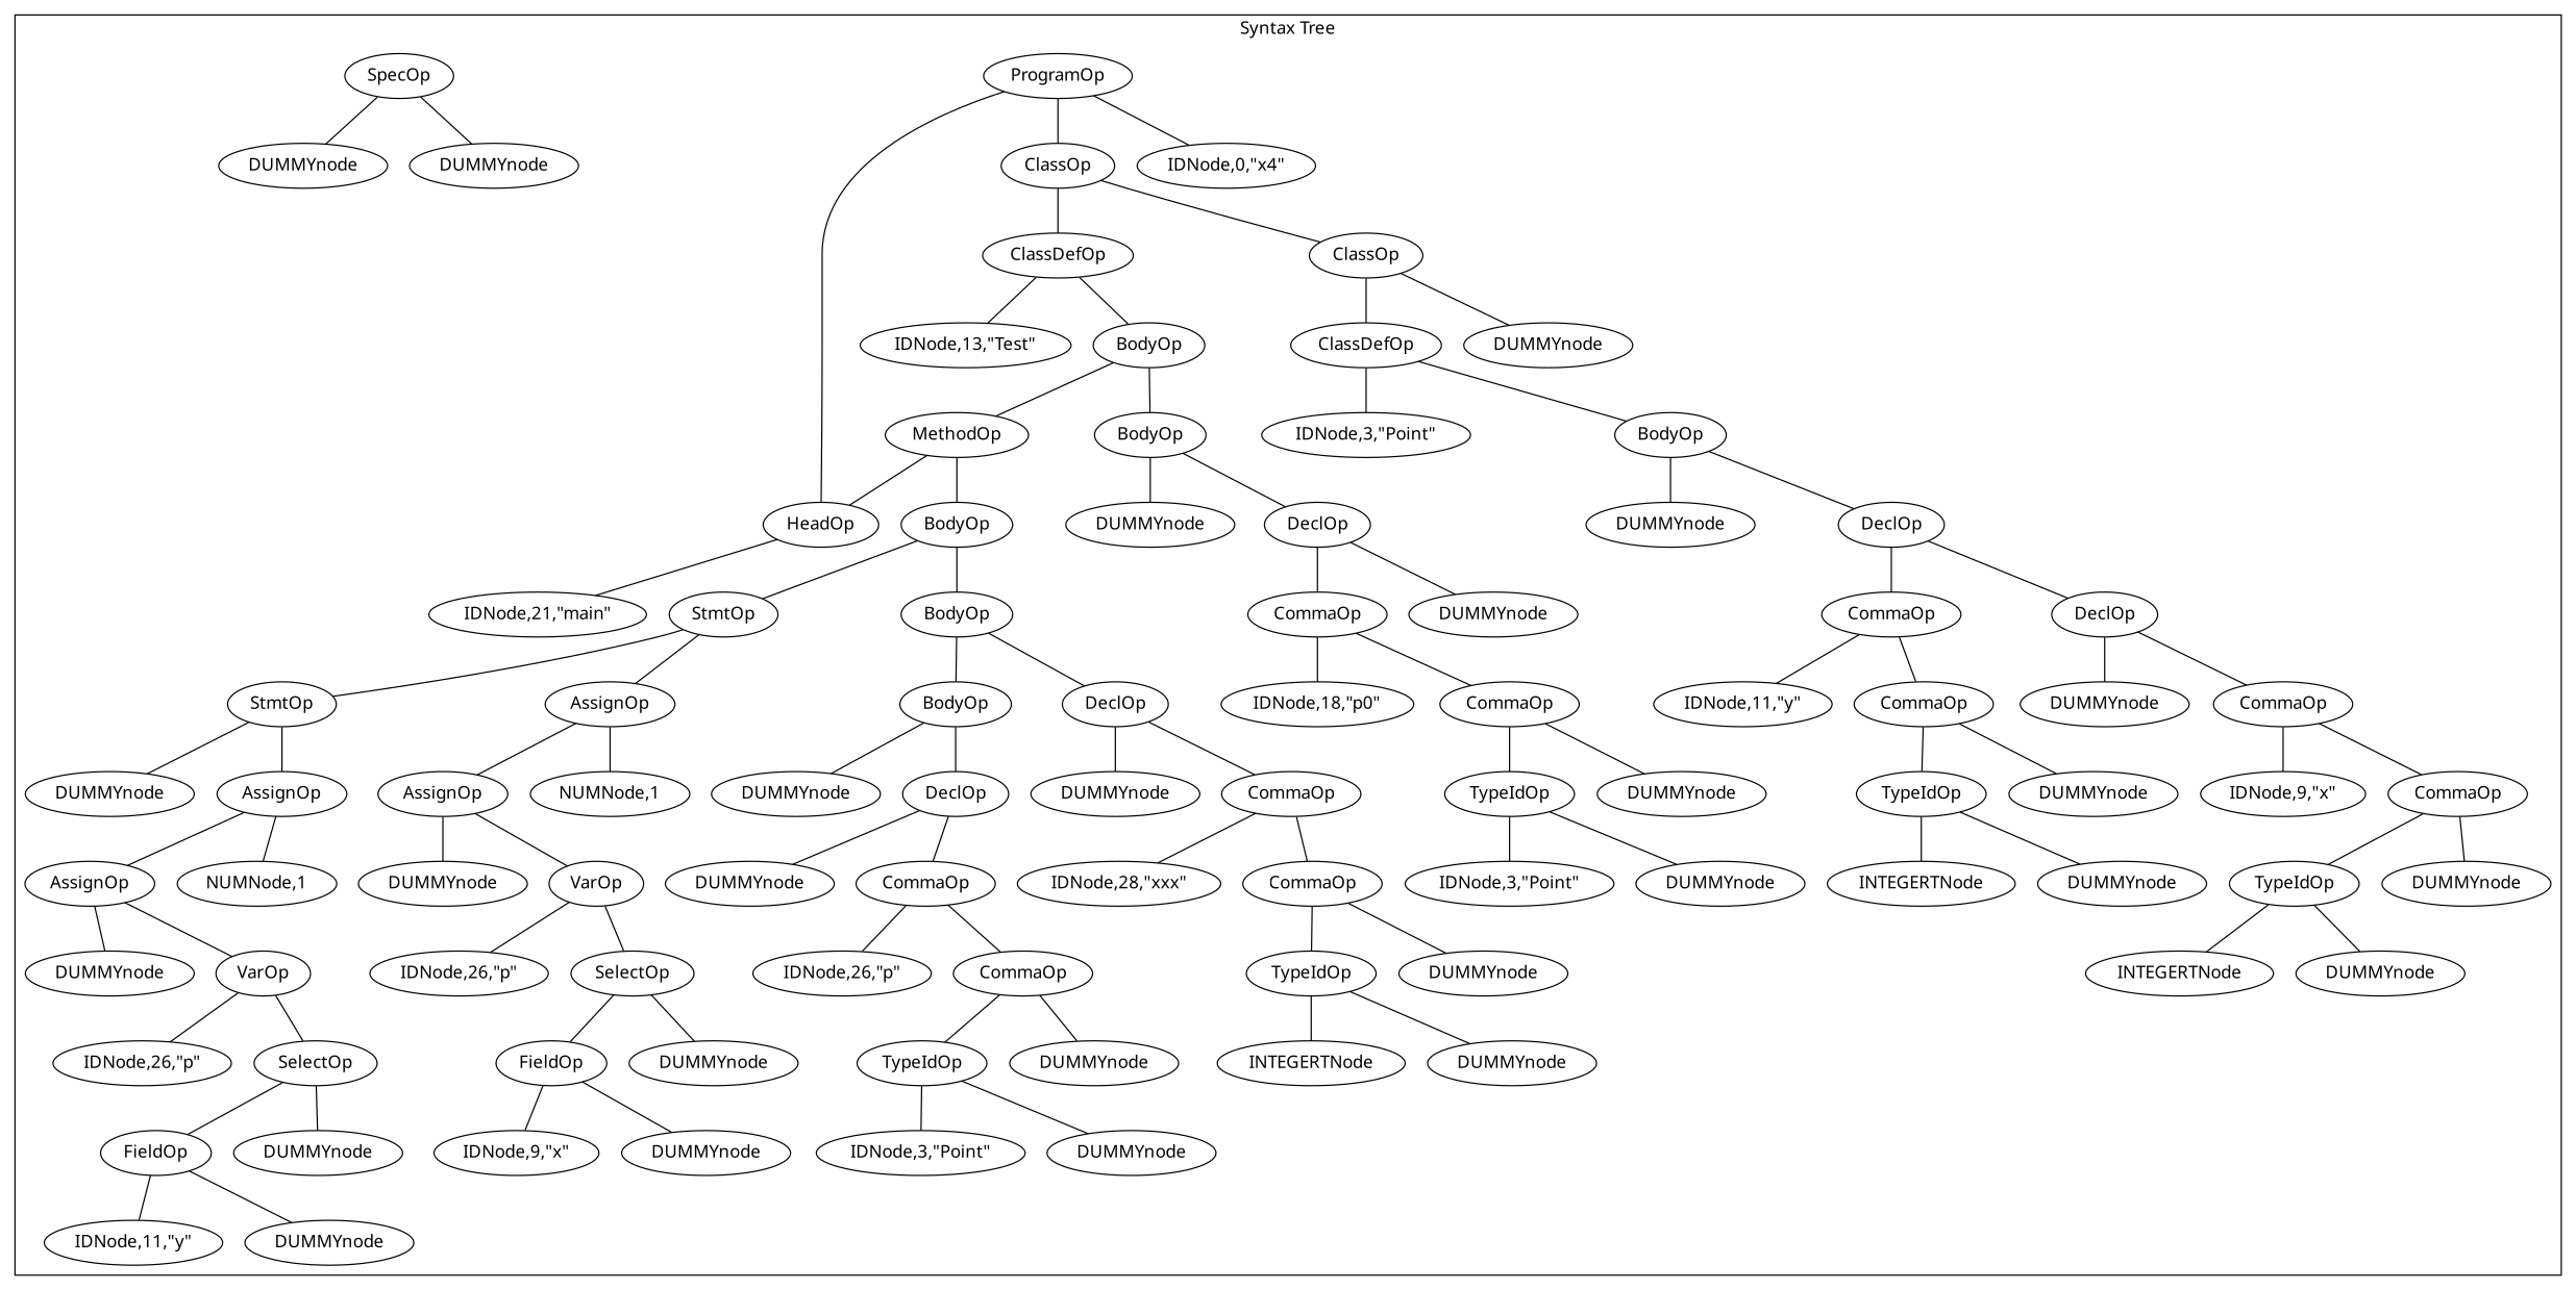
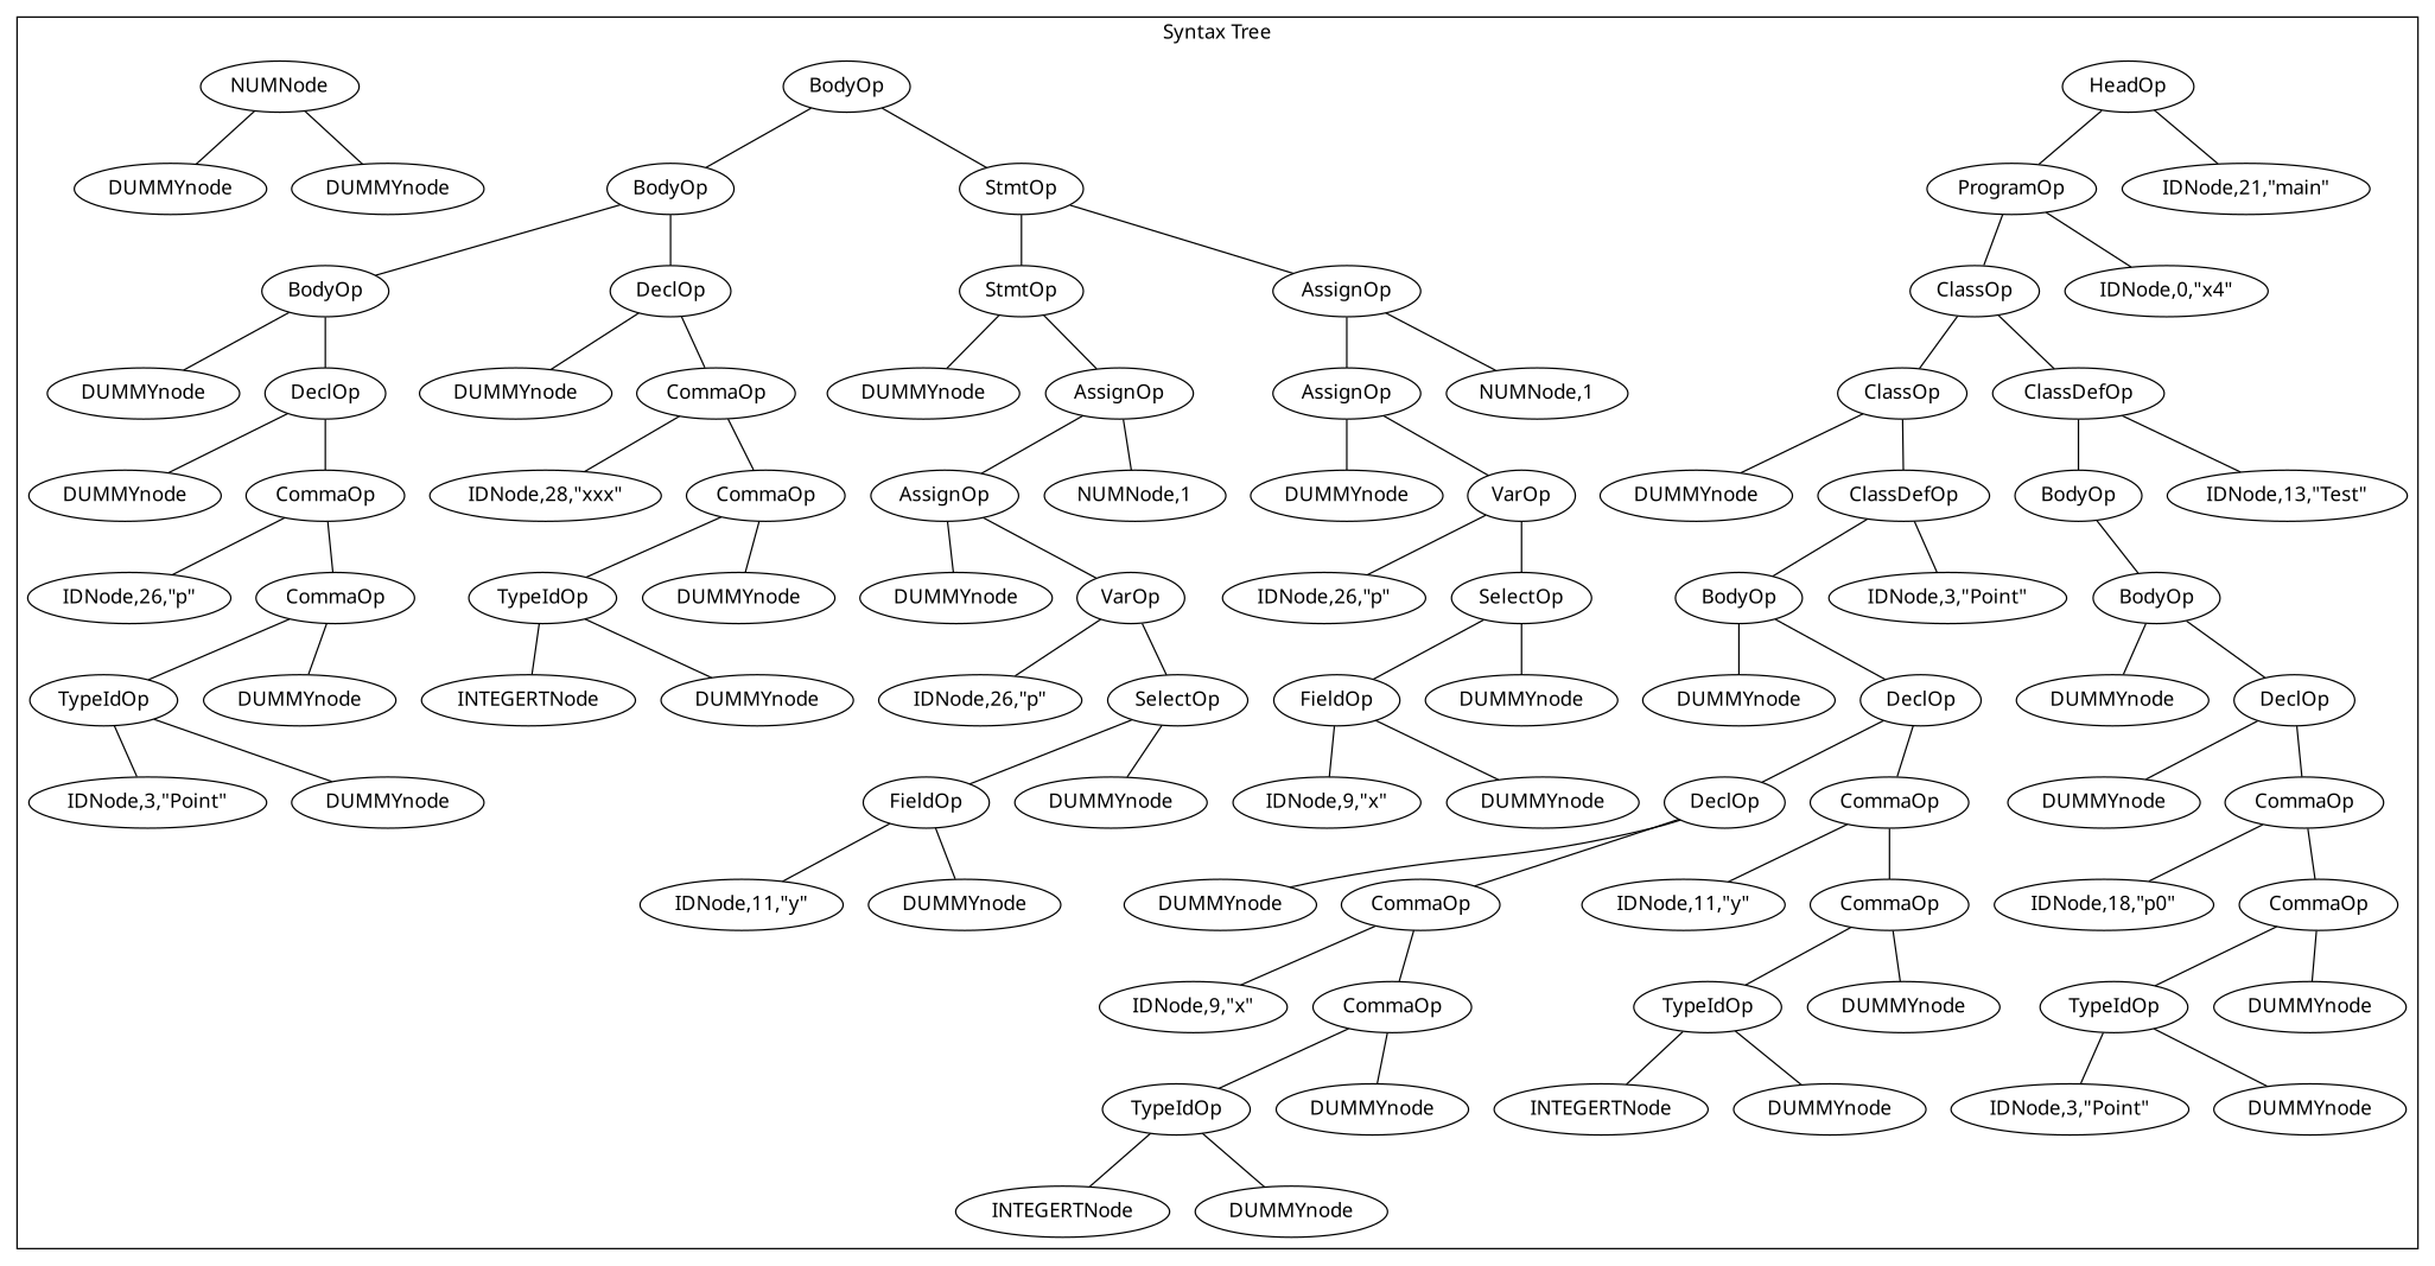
  graph {
    fontname="Noto Sans"
    node [fontname="Noto Sans"]
    edge [fontname="Noto Sans"]
    n1 [label=ProgramOp]
    n2 [label=ClassOp]
    n3 [label="IDNode,0,\"x4\""]
    n4 [label=ClassOp]
    n5 [label=ClassDefOp]
    n6 [label=DUMMYnode]
    n7 [label=ClassDefOp]
    n8 [label=BodyOp]
    n9 [label="IDNode,3,\"Point\""]
    n10 [label=DUMMYnode]
    n11 [label=DeclOp]
    n12 [label=DeclOp]
    n13 [label=CommaOp]
    n14 [label=DUMMYnode]
    n15 [label=CommaOp]
    n16 [label="IDNode,9,\"x\""]
    n17 [label=CommaOp]
    n18 [label=TypeIdOp]
    n19 [label=DUMMYnode]
    n20 [label=INTEGERTNode]
    n21 [label=DUMMYnode]
    n22 [label="IDNode,11,\"y\""]
    n23 [label=CommaOp]
    n24 [label=TypeIdOp]
    n25 [label=DUMMYnode]
    n26 [label=INTEGERTNode]
    n27 [label=DUMMYnode]
    n28 [label=BodyOp]
    n29 [label="IDNode,13,\"Test\""]
    n30 [label=BodyOp]
-   n31 [label=MethodOp]
    n32 [label=DUMMYnode]
    n33 [label=DeclOp]
    n34 [label=DUMMYnode]
    n35 [label=CommaOp]
    n36 [label="IDNode,18,\"p0\""]
    n37 [label=CommaOp]
    n38 [label=TypeIdOp]
    n39 [label=DUMMYnode]
    n40 [label="IDNode,3,\"Point\""]
    n41 [label=DUMMYnode]
    n42 [label=HeadOp]
    n43 [label=BodyOp]
    n44 [label="IDNode,21,\"main\""]
-   n45 [label=SpecOp]
+   n45 [label=NUMNode]
    n46 [label=DUMMYnode]
    n47 [label=DUMMYnode]
    n48 [label=BodyOp]
    n49 [label=StmtOp]
    n50 [label=BodyOp]
    n51 [label=DeclOp]
    n52 [label=DUMMYnode]
    n53 [label=DeclOp]
    n54 [label=DUMMYnode]
    n55 [label=CommaOp]
    n56 [label="IDNode,26,\"p\""]
    n57 [label=CommaOp]
    n58 [label=TypeIdOp]
    n59 [label=DUMMYnode]
    n60 [label="IDNode,3,\"Point\""]
    n61 [label=DUMMYnode]
    n62 [label=DUMMYnode]
    n63 [label=CommaOp]
    n64 [label="IDNode,28,\"xxx\""]
    n65 [label=CommaOp]
    n66 [label=TypeIdOp]
    n67 [label=DUMMYnode]
    n68 [label=INTEGERTNode]
    n69 [label=DUMMYnode]
    n70 [label=StmtOp]
    n71 [label=AssignOp]
    n72 [label=DUMMYnode]
    n73 [label=AssignOp]
    n74 [label=AssignOp]
    n75 [label="NUMNode,1"]
    n76 [label=DUMMYnode]
    n77 [label=VarOp]
    n78 [label="IDNode,26,\"p\""]
    n79 [label=SelectOp]
    n80 [label=FieldOp]
    n81 [label=DUMMYnode]
    n82 [label="IDNode,11,\"y\""]
    n83 [label=DUMMYnode]
    n84 [label=AssignOp]
    n85 [label="NUMNode,1"]
    n86 [label=DUMMYnode]
    n87 [label=VarOp]
    n88 [label="IDNode,26,\"p\""]
    n89 [label=SelectOp]
    n90 [label=FieldOp]
    n91 [label=DUMMYnode]
    n92 [label="IDNode,9,\"x\""]
    n93 [label=DUMMYnode]
    subgraph cluster_1 {
      label="Syntax Tree"
      n1
      n2
      n3
      n4
      n5
      n6
      n7
      n8
      n9
      n10
      n11
      n12
      n13
      n14
      n15
      n16
      n17
      n18
      n19
      n20
      n21
      n22
      n23
      n24
      n25
      n26
      n27
      n28
      n29
      n30
-     n31
      n32
      n33
      n34
      n35
      n36
      n37
      n38
      n39
      n40
      n41
      n42
      n43
      n44
      n45
      n46
      n47
      n48
      n49
      n50
      n51
      n52
      n53
      n54
      n55
      n56
      n57
      n58
      n59
      n60
      n61
      n62
      n63
      n64
      n65
      n66
      n67
      n68
      n69
      n70
      n71
      n72
      n73
      n74
      n75
      n76
      n77
      n78
      n79
      n80
      n81
      n82
      n83
      n84
      n85
      n86
      n87
      n88
      n89
      n90
      n91
      n92
      n93
    }
    n1 -- n2
    n1 -- n3
    n2 -- n4
    n2 -- n5
    n4 -- n6
    n4 -- n7
    n5 -- n28
    n5 -- n29
    n7 -- n8
    n7 -- n9
    n8 -- n10
    n8 -- n11
    n11 -- n12
    n11 -- n13
    n12 -- n14
    n12 -- n15
    n13 -- n22
    n13 -- n23
    n15 -- n16
    n15 -- n17
    n17 -- n18
    n17 -- n19
    n18 -- n20
    n18 -- n21
    n23 -- n24
    n23 -- n25
    n24 -- n26
    n24 -- n27
    n28 -- n30
-   n28 -- n31
    n30 -- n32
    n30 -- n33
-   n31 -- n42
-   n31 -- n43
    n33 -- n34
    n33 -- n35
    n35 -- n36
    n35 -- n37
    n37 -- n38
    n37 -- n39
    n38 -- n40
    n38 -- n41
    n42 -- n1
    n42 -- n44
    n43 -- n48
    n43 -- n49
    n45 -- n46
    n45 -- n47
    n48 -- n50
    n48 -- n51
    n49 -- n70
    n49 -- n71
    n50 -- n52
    n50 -- n53
    n51 -- n62
    n51 -- n63
    n53 -- n54
    n53 -- n55
    n55 -- n56
    n55 -- n57
    n57 -- n58
    n57 -- n59
    n58 -- n60
    n58 -- n61
    n63 -- n64
    n63 -- n65
    n65 -- n66
    n65 -- n67
    n66 -- n68
    n66 -- n69
    n70 -- n72
    n70 -- n73
    n71 -- n84
    n71 -- n85
    n73 -- n74
    n73 -- n75
    n74 -- n76
    n74 -- n77
    n77 -- n78
    n77 -- n79
    n79 -- n80
    n79 -- n81
    n80 -- n82
    n80 -- n83
    n84 -- n86
    n84 -- n87
    n87 -- n88
    n87 -- n89
    n89 -- n90
    n89 -- n91
    n90 -- n92
    n90 -- n93
  }
